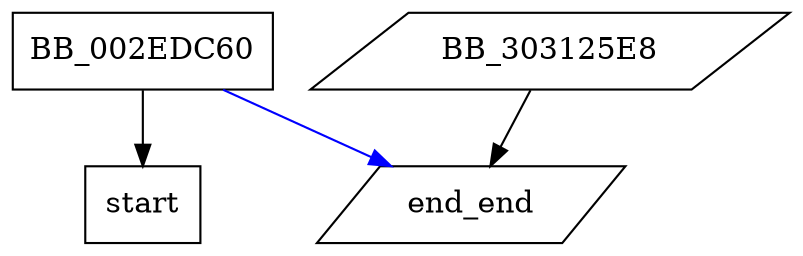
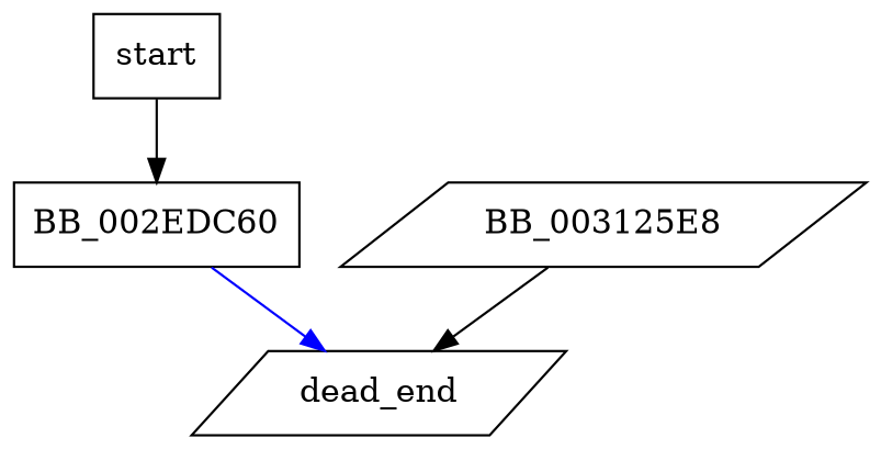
  digraph {
    node [shape=box]
    start
    BB_002EDC60
-   dead_end [shape=parallelogram label=end_end]
-   BB_003125E8 [shape=parallelogram label=BB_303125E8]
-   BB_002EDC60 -> start
+   dead_end [shape=parallelogram]
+   BB_003125E8 [shape=parallelogram]
+   start -> BB_002EDC60
    BB_002EDC60 -> dead_end [color=blue]
    BB_003125E8 -> dead_end
  }
